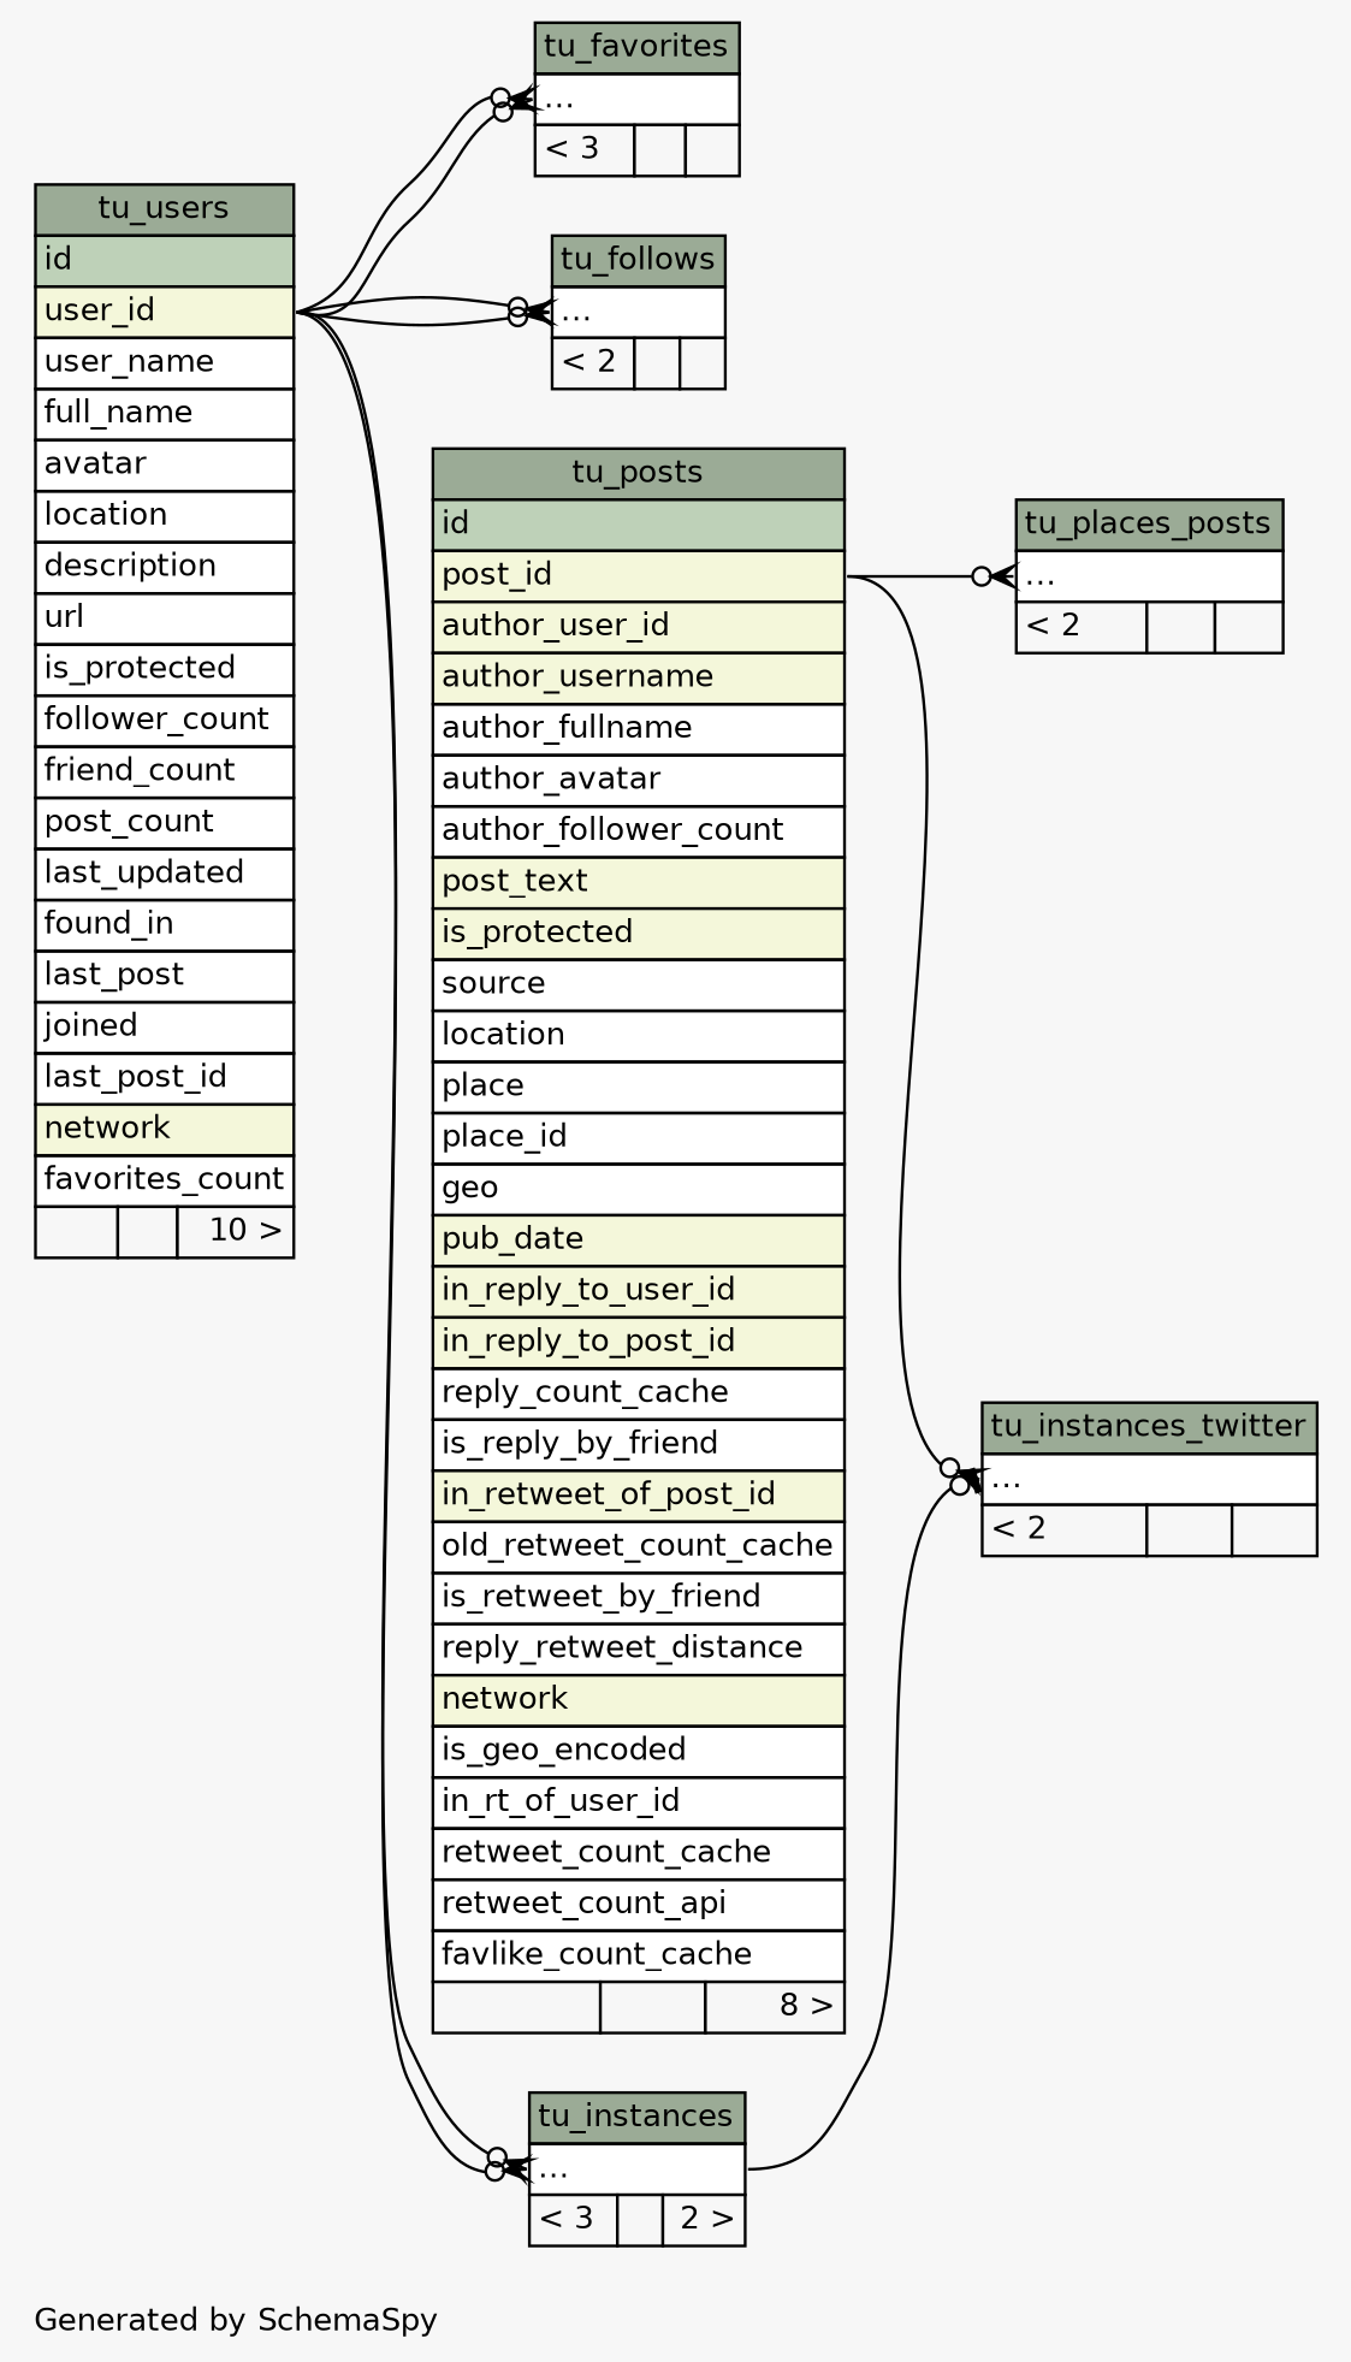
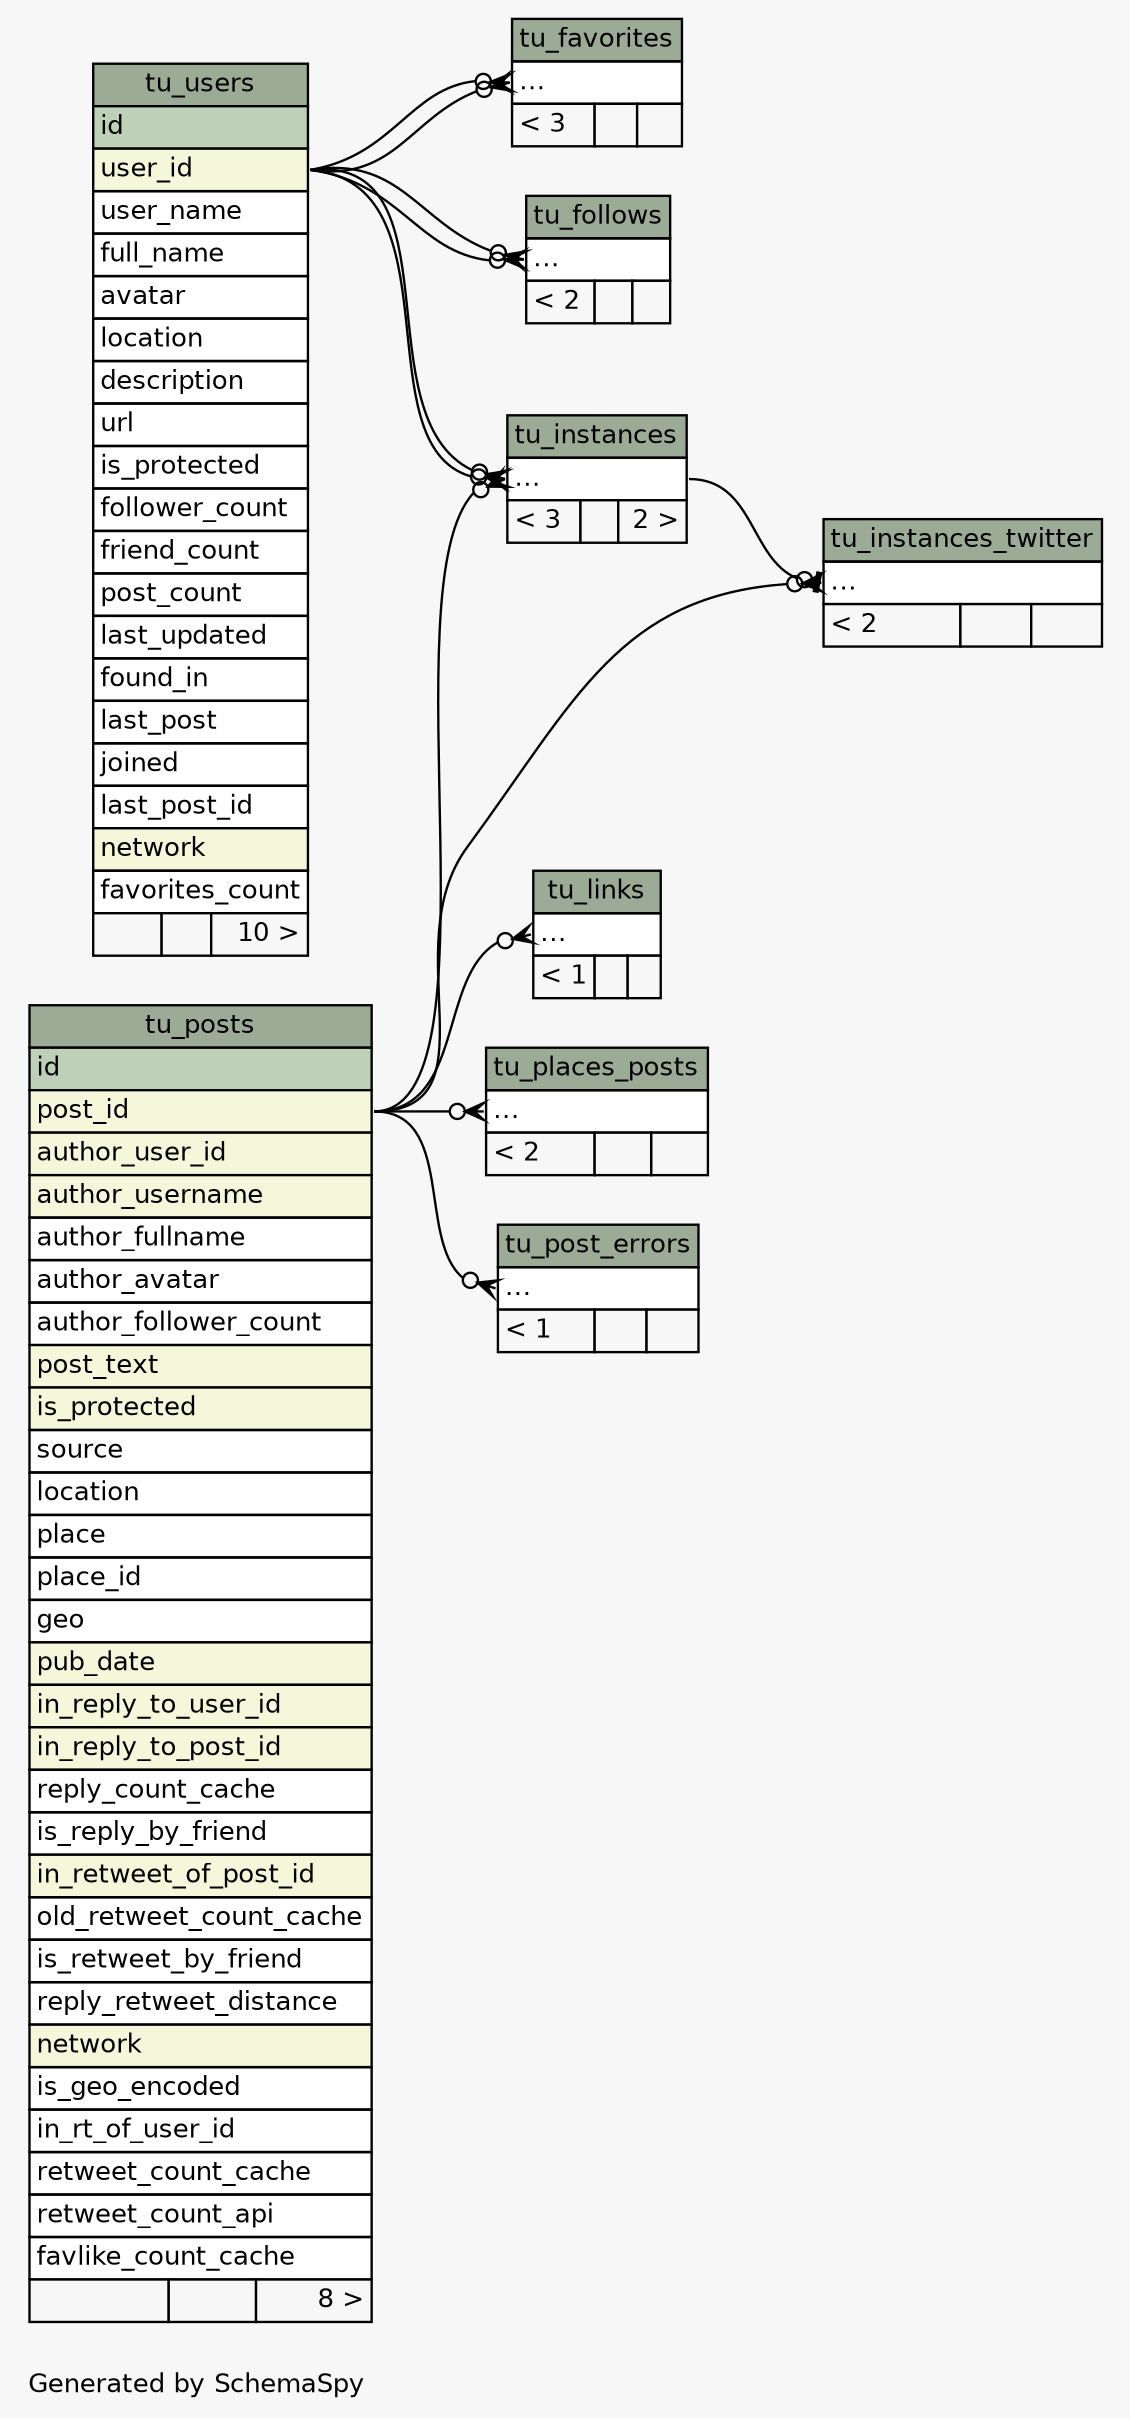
  digraph {
    bgcolor="#f7f7f7"
    fontname=Helvetica
    fontsize=11
    label="\nGenerated by SchemaSpy"
    labeljust=l
    nodesep=0.18
    rankdir=RL
    ranksep=0.46
    node [fontname=Helvetica fontsize=11 shape=plaintext]
    edge [arrowhead=none arrowsize=0.8 arrowtail=crowodot dir=back headport="user_id:e" tailport="elipses:w"]
    n1 [label=<     <TABLE BORDER="0" CELLBORDER="1" CELLSPACING="0" BGCOLOR="#ffffff">       <TR><TD COLSPAN="3" BGCOLOR="#9bab96" ALIGN="CENTER">tu_favorites</TD></TR>       <TR><TD PORT="elipses" COLSPAN="3" ALIGN="LEFT">...</TD></TR>       <TR><TD ALIGN="LEFT" BGCOLOR="#f7f7f7">&lt; 3</TD><TD ALIGN="RIGHT" BGCOLOR="#f7f7f7">  </TD><TD ALIGN="RIGHT" BGCOLOR="#f7f7f7">  </TD></TR>     </TABLE>>]
    n2 [label=<     <TABLE BORDER="0" CELLBORDER="1" CELLSPACING="0" BGCOLOR="#ffffff">       <TR><TD COLSPAN="3" BGCOLOR="#9bab96" ALIGN="CENTER">tu_users</TD></TR>       <TR><TD PORT="id" COLSPAN="3" BGCOLOR="#bed1b8" ALIGN="LEFT">id</TD></TR>       <TR><TD PORT="user_id" COLSPAN="3" BGCOLOR="#f4f7da" ALIGN="LEFT">user_id</TD></TR>       <TR><TD PORT="user_name" COLSPAN="3" ALIGN="LEFT">user_name</TD></TR>       <TR><TD PORT="full_name" COLSPAN="3" ALIGN="LEFT">full_name</TD></TR>       <TR><TD PORT="avatar" COLSPAN="3" ALIGN="LEFT">avatar</TD></TR>       <TR><TD PORT="location" COLSPAN="3" ALIGN="LEFT">location</TD></TR>       <TR><TD PORT="description" COLSPAN="3" ALIGN="LEFT">description</TD></TR>       <TR><TD PORT="url" COLSPAN="3" ALIGN="LEFT">url</TD></TR>       <TR><TD PORT="is_protected" COLSPAN="3" ALIGN="LEFT">is_protected</TD></TR>       <TR><TD PORT="follower_count" COLSPAN="3" ALIGN="LEFT">follower_count</TD></TR>       <TR><TD PORT="friend_count" COLSPAN="3" ALIGN="LEFT">friend_count</TD></TR>       <TR><TD PORT="post_count" COLSPAN="3" ALIGN="LEFT">post_count</TD></TR>       <TR><TD PORT="last_updated" COLSPAN="3" ALIGN="LEFT">last_updated</TD></TR>       <TR><TD PORT="found_in" COLSPAN="3" ALIGN="LEFT">found_in</TD></TR>       <TR><TD PORT="last_post" COLSPAN="3" ALIGN="LEFT">last_post</TD></TR>       <TR><TD PORT="joined" COLSPAN="3" ALIGN="LEFT">joined</TD></TR>       <TR><TD PORT="last_post_id" COLSPAN="3" ALIGN="LEFT">last_post_id</TD></TR>       <TR><TD PORT="network" COLSPAN="3" BGCOLOR="#f4f7da" ALIGN="LEFT">network</TD></TR>       <TR><TD PORT="favorites_count" COLSPAN="3" ALIGN="LEFT">favorites_count</TD></TR>       <TR><TD ALIGN="LEFT" BGCOLOR="#f7f7f7">  </TD><TD ALIGN="RIGHT" BGCOLOR="#f7f7f7">  </TD><TD ALIGN="RIGHT" BGCOLOR="#f7f7f7">10 &gt;</TD></TR>     </TABLE>>]
    n3 [label=<     <TABLE BORDER="0" CELLBORDER="1" CELLSPACING="0" BGCOLOR="#ffffff">       <TR><TD COLSPAN="3" BGCOLOR="#9bab96" ALIGN="CENTER">tu_posts</TD></TR>       <TR><TD PORT="id" COLSPAN="3" BGCOLOR="#bed1b8" ALIGN="LEFT">id</TD></TR>       <TR><TD PORT="post_id" COLSPAN="3" BGCOLOR="#f4f7da" ALIGN="LEFT">post_id</TD></TR>       <TR><TD PORT="author_user_id" COLSPAN="3" BGCOLOR="#f4f7da" ALIGN="LEFT">author_user_id</TD></TR>       <TR><TD PORT="author_username" COLSPAN="3" BGCOLOR="#f4f7da" ALIGN="LEFT">author_username</TD></TR>       <TR><TD PORT="author_fullname" COLSPAN="3" ALIGN="LEFT">author_fullname</TD></TR>       <TR><TD PORT="author_avatar" COLSPAN="3" ALIGN="LEFT">author_avatar</TD></TR>       <TR><TD PORT="author_follower_count" COLSPAN="3" ALIGN="LEFT">author_follower_count</TD></TR>       <TR><TD PORT="post_text" COLSPAN="3" BGCOLOR="#f4f7da" ALIGN="LEFT">post_text</TD></TR>       <TR><TD PORT="is_protected" COLSPAN="3" BGCOLOR="#f4f7da" ALIGN="LEFT">is_protected</TD></TR>       <TR><TD PORT="source" COLSPAN="3" ALIGN="LEFT">source</TD></TR>       <TR><TD PORT="location" COLSPAN="3" ALIGN="LEFT">location</TD></TR>       <TR><TD PORT="place" COLSPAN="3" ALIGN="LEFT">place</TD></TR>       <TR><TD PORT="place_id" COLSPAN="3" ALIGN="LEFT">place_id</TD></TR>       <TR><TD PORT="geo" COLSPAN="3" ALIGN="LEFT">geo</TD></TR>       <TR><TD PORT="pub_date" COLSPAN="3" BGCOLOR="#f4f7da" ALIGN="LEFT">pub_date</TD></TR>       <TR><TD PORT="in_reply_to_user_id" COLSPAN="3" BGCOLOR="#f4f7da" ALIGN="LEFT">in_reply_to_user_id</TD></TR>       <TR><TD PORT="in_reply_to_post_id" COLSPAN="3" BGCOLOR="#f4f7da" ALIGN="LEFT">in_reply_to_post_id</TD></TR>       <TR><TD PORT="reply_count_cache" COLSPAN="3" ALIGN="LEFT">reply_count_cache</TD></TR>       <TR><TD PORT="is_reply_by_friend" COLSPAN="3" ALIGN="LEFT">is_reply_by_friend</TD></TR>       <TR><TD PORT="in_retweet_of_post_id" COLSPAN="3" BGCOLOR="#f4f7da" ALIGN="LEFT">in_retweet_of_post_id</TD></TR>       <TR><TD PORT="old_retweet_count_cache" COLSPAN="3" ALIGN="LEFT">old_retweet_count_cache</TD></TR>       <TR><TD PORT="is_retweet_by_friend" COLSPAN="3" ALIGN="LEFT">is_retweet_by_friend</TD></TR>       <TR><TD PORT="reply_retweet_distance" COLSPAN="3" ALIGN="LEFT">reply_retweet_distance</TD></TR>       <TR><TD PORT="network" COLSPAN="3" BGCOLOR="#f4f7da" ALIGN="LEFT">network</TD></TR>       <TR><TD PORT="is_geo_encoded" COLSPAN="3" ALIGN="LEFT">is_geo_encoded</TD></TR>       <TR><TD PORT="in_rt_of_user_id" COLSPAN="3" ALIGN="LEFT">in_rt_of_user_id</TD></TR>       <TR><TD PORT="retweet_count_cache" COLSPAN="3" ALIGN="LEFT">retweet_count_cache</TD></TR>       <TR><TD PORT="retweet_count_api" COLSPAN="3" ALIGN="LEFT">retweet_count_api</TD></TR>       <TR><TD PORT="favlike_count_cache" COLSPAN="3" ALIGN="LEFT">favlike_count_cache</TD></TR>       <TR><TD ALIGN="LEFT" BGCOLOR="#f7f7f7">  </TD><TD ALIGN="RIGHT" BGCOLOR="#f7f7f7">  </TD><TD ALIGN="RIGHT" BGCOLOR="#f7f7f7">8 &gt;</TD></TR>     </TABLE>>]
    n4 [label=<     <TABLE BORDER="0" CELLBORDER="1" CELLSPACING="0" BGCOLOR="#ffffff">       <TR><TD COLSPAN="3" BGCOLOR="#9bab96" ALIGN="CENTER">tu_follows</TD></TR>       <TR><TD PORT="elipses" COLSPAN="3" ALIGN="LEFT">...</TD></TR>       <TR><TD ALIGN="LEFT" BGCOLOR="#f7f7f7">&lt; 2</TD><TD ALIGN="RIGHT" BGCOLOR="#f7f7f7">  </TD><TD ALIGN="RIGHT" BGCOLOR="#f7f7f7">  </TD></TR>     </TABLE>>]
    n5 [label=<     <TABLE BORDER="0" CELLBORDER="1" CELLSPACING="0" BGCOLOR="#ffffff">       <TR><TD COLSPAN="3" BGCOLOR="#9bab96" ALIGN="CENTER">tu_instances</TD></TR>       <TR><TD PORT="elipses" COLSPAN="3" ALIGN="LEFT">...</TD></TR>       <TR><TD ALIGN="LEFT" BGCOLOR="#f7f7f7">&lt; 3</TD><TD ALIGN="RIGHT" BGCOLOR="#f7f7f7">  </TD><TD ALIGN="RIGHT" BGCOLOR="#f7f7f7">2 &gt;</TD></TR>     </TABLE>>]
    n6 [label=<     <TABLE BORDER="0" CELLBORDER="1" CELLSPACING="0" BGCOLOR="#ffffff">       <TR><TD COLSPAN="3" BGCOLOR="#9bab96" ALIGN="CENTER">tu_instances_twitter</TD></TR>       <TR><TD PORT="elipses" COLSPAN="3" ALIGN="LEFT">...</TD></TR>       <TR><TD ALIGN="LEFT" BGCOLOR="#f7f7f7">&lt; 2</TD><TD ALIGN="RIGHT" BGCOLOR="#f7f7f7">  </TD><TD ALIGN="RIGHT" BGCOLOR="#f7f7f7">  </TD></TR>     </TABLE>>]
+   n7 [label=<     <TABLE BORDER="0" CELLBORDER="1" CELLSPACING="0" BGCOLOR="#ffffff">       <TR><TD COLSPAN="3" BGCOLOR="#9bab96" ALIGN="CENTER">tu_links</TD></TR>       <TR><TD PORT="elipses" COLSPAN="3" ALIGN="LEFT">...</TD></TR>       <TR><TD ALIGN="LEFT" BGCOLOR="#f7f7f7">&lt; 1</TD><TD ALIGN="RIGHT" BGCOLOR="#f7f7f7">  </TD><TD ALIGN="RIGHT" BGCOLOR="#f7f7f7">  </TD></TR>     </TABLE>>]
    n8 [label=<     <TABLE BORDER="0" CELLBORDER="1" CELLSPACING="0" BGCOLOR="#ffffff">       <TR><TD COLSPAN="3" BGCOLOR="#9bab96" ALIGN="CENTER">tu_places_posts</TD></TR>       <TR><TD PORT="elipses" COLSPAN="3" ALIGN="LEFT">...</TD></TR>       <TR><TD ALIGN="LEFT" BGCOLOR="#f7f7f7">&lt; 2</TD><TD ALIGN="RIGHT" BGCOLOR="#f7f7f7">  </TD><TD ALIGN="RIGHT" BGCOLOR="#f7f7f7">  </TD></TR>     </TABLE>>]
+   n9 [label=<     <TABLE BORDER="0" CELLBORDER="1" CELLSPACING="0" BGCOLOR="#ffffff">       <TR><TD COLSPAN="3" BGCOLOR="#9bab96" ALIGN="CENTER">tu_post_errors</TD></TR>       <TR><TD PORT="elipses" COLSPAN="3" ALIGN="LEFT">...</TD></TR>       <TR><TD ALIGN="LEFT" BGCOLOR="#f7f7f7">&lt; 1</TD><TD ALIGN="RIGHT" BGCOLOR="#f7f7f7">  </TD><TD ALIGN="RIGHT" BGCOLOR="#f7f7f7">  </TD></TR>     </TABLE>>]
    n1 -> n2
    n1 -> n2
    n4 -> n2
    n4 -> n2
    n5 -> n2
    n5 -> n2
+   n5 -> n3 [headport="post_id:e"]
    n6 -> n3 [headport="post_id:e"]
    n6 -> n5 [arrowtail=teeodot headport="elipses:e"]
+   n7 -> n3 [headport="post_id:e"]
    n8 -> n3 [headport="post_id:e"]
+   n9 -> n3 [headport="post_id:e"]
  }
